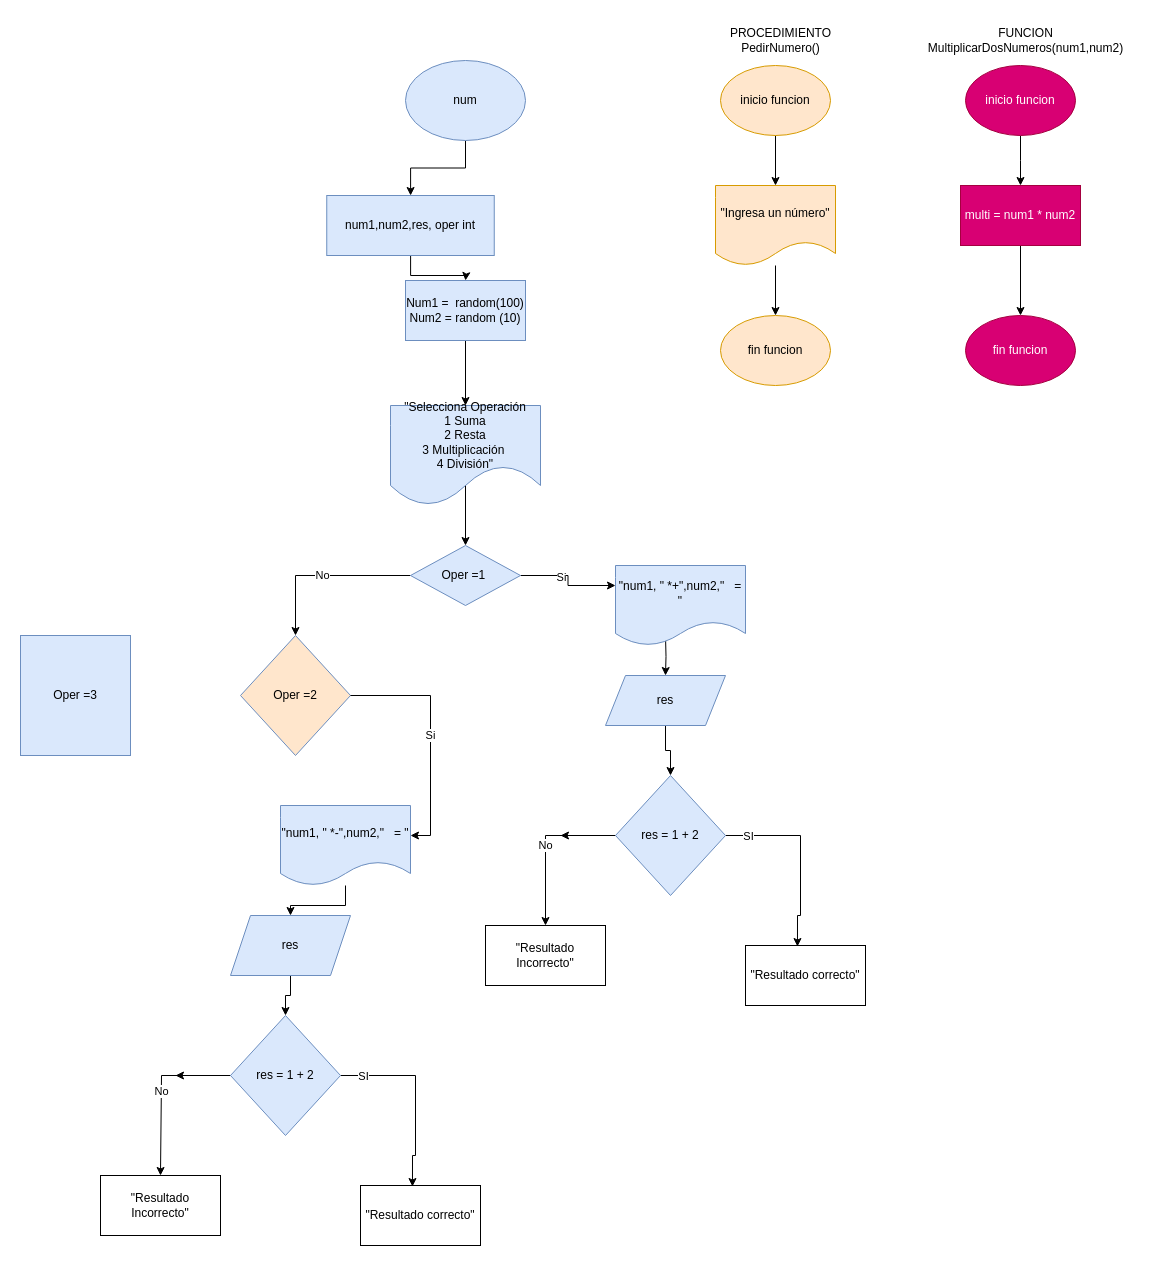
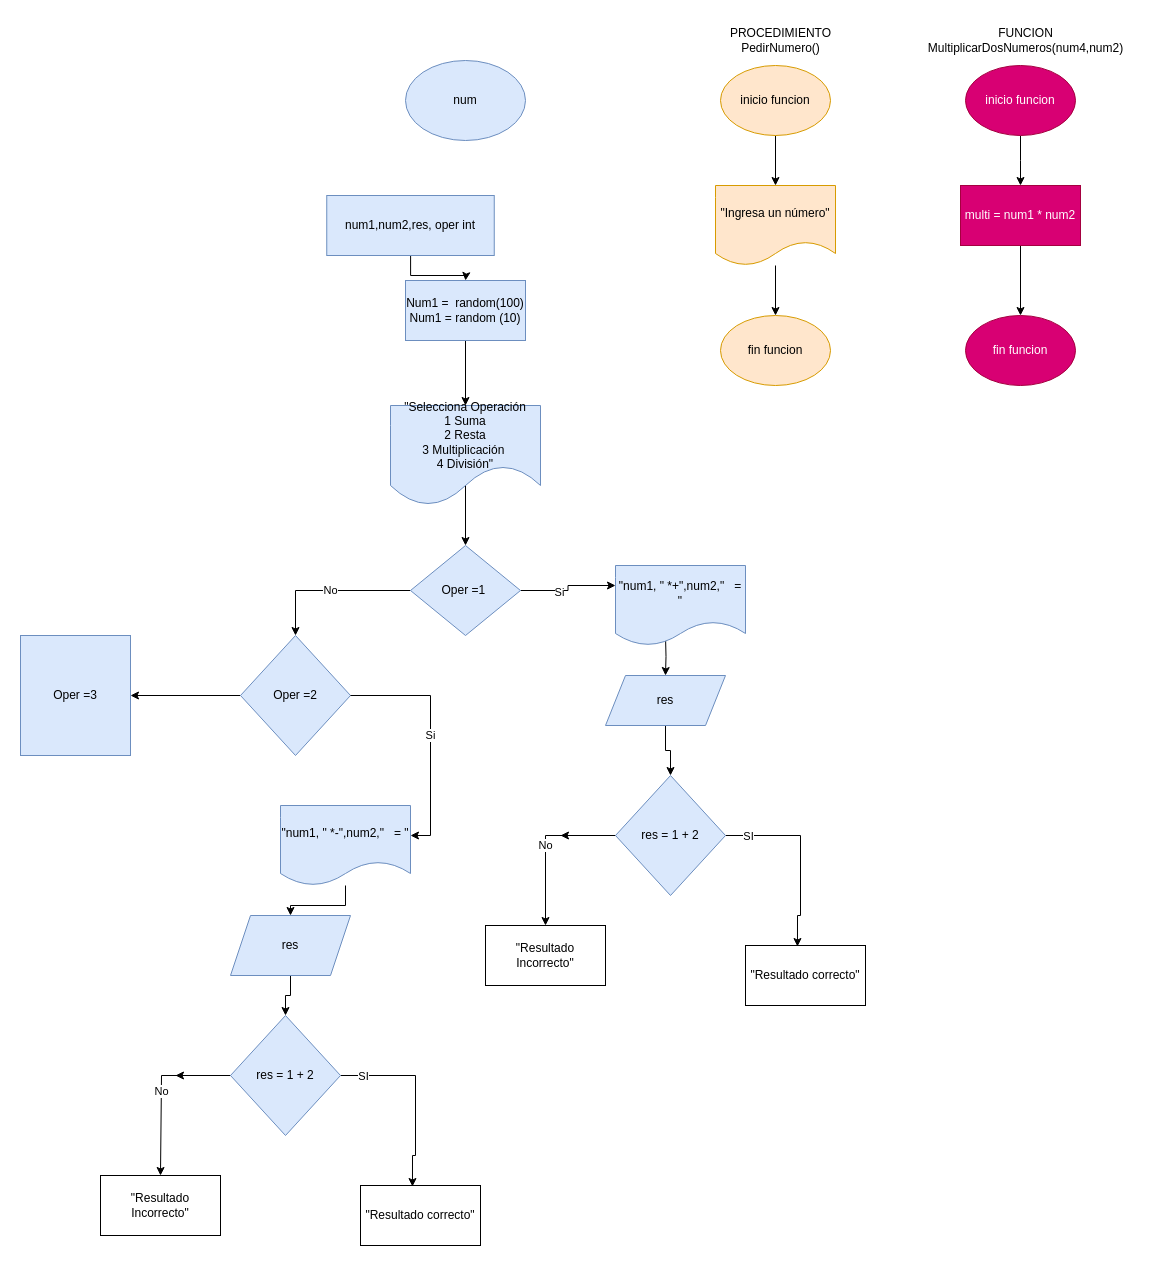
  <mxCell id="0" />
  <mxCell id="1" parent="0" />
- <mxCell id="2" value="" style="edgeStyle=orthogonalEdgeStyle;rounded=0;orthogonalLoop=1;jettySize=auto;html=1;" parent="1" source="3" target="5" edge="1"><mxGeometry relative="1" as="geometry" /></mxCell>
  <mxCell id="3" value="num" style="ellipse;whiteSpace=wrap;html=1;fillColor=#dae8fc;strokeColor=#6c8ebf;" parent="1" vertex="1"><mxGeometry x="405" y="60" width="120" height="80" as="geometry" /></mxCell>
  <mxCell id="4" value="" style="edgeStyle=orthogonalEdgeStyle;rounded=0;orthogonalLoop=1;jettySize=auto;html=1;" parent="1" source="5" edge="1"><mxGeometry relative="1" as="geometry"><mxPoint x="465" y="280" as="targetPoint" /></mxGeometry></mxCell>
  <mxCell id="5" value="num1,num2,res, oper int" style="whiteSpace=wrap;html=1;fillColor=#dae8fc;strokeColor=#6c8ebf;" parent="1" vertex="1"><mxGeometry x="326.25" y="195" width="167.5" height="60" as="geometry" /></mxCell>
  <mxCell id="6" value="" style="edgeStyle=orthogonalEdgeStyle;rounded=0;orthogonalLoop=1;jettySize=auto;html=1;" parent="1" target="8" edge="1"><mxGeometry relative="1" as="geometry"><mxPoint x="665" y="635" as="sourcePoint" /></mxGeometry></mxCell>
  <mxCell id="7" style="edgeStyle=orthogonalEdgeStyle;rounded=0;orthogonalLoop=1;jettySize=auto;html=1;entryX=0.5;entryY=0;entryDx=0;entryDy=0;" edge="1" parent="1" source="8" target="25"><mxGeometry relative="1" as="geometry" /></mxCell>
  <mxCell id="8" value="res" style="shape=parallelogram;perimeter=parallelogramPerimeter;whiteSpace=wrap;html=1;fixedSize=1;fillColor=#dae8fc;strokeColor=#6c8ebf;" parent="1" vertex="1"><mxGeometry x="605" y="675" width="120" height="50" as="geometry" /></mxCell>
  <mxCell id="9" value="" style="edgeStyle=orthogonalEdgeStyle;rounded=0;orthogonalLoop=1;jettySize=auto;html=1;" parent="1" source="10" target="12" edge="1"><mxGeometry relative="1" as="geometry" /></mxCell>
  <mxCell id="10" value="inicio funcion" style="ellipse;whiteSpace=wrap;html=1;fillColor=#ffe6cc;strokeColor=#d79b00;" parent="1" vertex="1"><mxGeometry x="720" y="65" width="110" height="70" as="geometry" /></mxCell>
  <mxCell id="11" value="" style="edgeStyle=orthogonalEdgeStyle;rounded=0;orthogonalLoop=1;jettySize=auto;html=1;" parent="1" source="12" target="13" edge="1"><mxGeometry relative="1" as="geometry" /></mxCell>
  <mxCell id="12" value="&quot;Ingresa un número&quot;" style="shape=document;whiteSpace=wrap;html=1;boundedLbl=1;fillColor=#ffe6cc;strokeColor=#d79b00;" parent="1" vertex="1"><mxGeometry x="715" y="185" width="120" height="80" as="geometry" /></mxCell>
  <mxCell id="13" value="fin funcion" style="ellipse;whiteSpace=wrap;html=1;fillColor=#ffe6cc;strokeColor=#d79b00;" parent="1" vertex="1"><mxGeometry x="720" y="315" width="110" height="70" as="geometry" /></mxCell>
  <mxCell id="14" value="PROCEDIMIENTO&lt;br&gt;PedirNumero()" style="text;html=1;align=center;verticalAlign=middle;resizable=0;points=[];autosize=1;strokeColor=none;fillColor=none;" parent="1" vertex="1"><mxGeometry x="720" y="20" width="120" height="40" as="geometry" /></mxCell>
  <mxCell id="15" value="" style="edgeStyle=orthogonalEdgeStyle;rounded=0;orthogonalLoop=1;jettySize=auto;html=1;" parent="1" source="16" edge="1"><mxGeometry relative="1" as="geometry"><mxPoint x="1020" y="185" as="targetPoint" /></mxGeometry></mxCell>
  <mxCell id="16" value="inicio funcion" style="ellipse;whiteSpace=wrap;html=1;fillColor=#d80073;strokeColor=#A50040;fontColor=#ffffff;" parent="1" vertex="1"><mxGeometry x="965" y="65" width="110" height="70" as="geometry" /></mxCell>
  <mxCell id="17" value="" style="edgeStyle=orthogonalEdgeStyle;rounded=0;orthogonalLoop=1;jettySize=auto;html=1;exitX=0.5;exitY=1;exitDx=0;exitDy=0;" parent="1" source="20" target="18" edge="1"><mxGeometry relative="1" as="geometry"><mxPoint x="1020" y="265" as="sourcePoint" /></mxGeometry></mxCell>
  <mxCell id="18" value="fin funcion" style="ellipse;whiteSpace=wrap;html=1;fillColor=#d80073;strokeColor=#A50040;fontColor=#ffffff;" parent="1" vertex="1"><mxGeometry x="965" y="315" width="110" height="70" as="geometry" /></mxCell>
- <mxCell id="19" value="FUNCION&lt;br&gt;MultiplicarDosNumeros(num1,num2)" style="text;html=1;align=center;verticalAlign=middle;resizable=0;points=[];autosize=1;strokeColor=none;fillColor=none;" parent="1" vertex="1"><mxGeometry x="915" y="20" width="220" height="40" as="geometry" /></mxCell>
+ <mxCell id="19" value="FUNCION&lt;br&gt;MultiplicarDosNumeros(num4,num2)" style="text;html=1;align=center;verticalAlign=middle;resizable=0;points=[];autosize=1;strokeColor=none;fillColor=none;" parent="1" vertex="1"><mxGeometry x="915" y="20" width="220" height="40" as="geometry" /></mxCell>
  <mxCell id="20" value="multi = num1 * num2" style="rounded=0;whiteSpace=wrap;html=1;fillColor=#d80073;fontColor=#ffffff;strokeColor=#A50040;" parent="1" vertex="1"><mxGeometry x="960" y="185" width="120" height="60" as="geometry" /></mxCell>
  <mxCell id="21" style="edgeStyle=orthogonalEdgeStyle;rounded=0;orthogonalLoop=1;jettySize=auto;html=1;entryX=0.433;entryY=0.017;entryDx=0;entryDy=0;entryPerimeter=0;" parent="1" source="25" target="42" edge="1"><mxGeometry relative="1" as="geometry"><mxPoint x="800" y="925" as="targetPoint" /><Array as="points"><mxPoint x="800" y="835" /><mxPoint x="800" y="915" /><mxPoint x="797" y="915" /></Array></mxGeometry></mxCell>
  <mxCell id="22" value="SI" style="edgeLabel;html=1;align=center;verticalAlign=middle;resizable=0;points=[];" parent="21" vertex="1" connectable="0"><mxGeometry x="-0.769" relative="1" as="geometry"><mxPoint as="offset" /></mxGeometry></mxCell>
  <mxCell id="23" style="edgeStyle=orthogonalEdgeStyle;rounded=0;orthogonalLoop=1;jettySize=auto;html=1;entryX=1;entryY=0.5;entryDx=0;entryDy=0;" edge="1" parent="1" source="25"><mxGeometry relative="1" as="geometry"><mxPoint x="560" y="835" as="targetPoint" /></mxGeometry></mxCell>
  <mxCell id="24" value="No" style="edgeStyle=orthogonalEdgeStyle;rounded=0;orthogonalLoop=1;jettySize=auto;html=1;entryX=0.5;entryY=0;entryDx=0;entryDy=0;" edge="1" parent="1" source="25" target="41"><mxGeometry relative="1" as="geometry"><mxPoint x="540" y="915" as="targetPoint" /></mxGeometry></mxCell>
  <mxCell id="25" value="res = 1 + 2" style="rhombus;whiteSpace=wrap;html=1;fillColor=#dae8fc;strokeColor=#6c8ebf;" parent="1" vertex="1"><mxGeometry x="615" y="775" width="110" height="120" as="geometry" /></mxCell>
  <mxCell id="26" style="edgeStyle=orthogonalEdgeStyle;rounded=0;orthogonalLoop=1;jettySize=auto;html=1;" edge="1" parent="1" source="27" target="29"><mxGeometry relative="1" as="geometry" /></mxCell>
- <mxCell id="27" value="Num1 =&amp;nbsp; random(100)&lt;br&gt;Num2 = random (10)&lt;br&gt;" style="rounded=0;whiteSpace=wrap;html=1;fillColor=#dae8fc;strokeColor=#6c8ebf;" vertex="1" parent="1"><mxGeometry x="405" y="280" width="120" height="60" as="geometry" /></mxCell>
+ <mxCell id="27" value="Num1 =&amp;nbsp; random(100)&lt;br&gt;Num1 = random (10)&lt;br&gt;" style="rounded=0;whiteSpace=wrap;html=1;fillColor=#dae8fc;strokeColor=#6c8ebf;" vertex="1" parent="1"><mxGeometry x="405" y="280" width="120" height="60" as="geometry" /></mxCell>
  <mxCell id="28" value="" style="edgeStyle=orthogonalEdgeStyle;rounded=0;orthogonalLoop=1;jettySize=auto;html=1;exitX=0.5;exitY=0.79;exitDx=0;exitDy=0;exitPerimeter=0;" edge="1" parent="1" source="29" target="33"><mxGeometry relative="1" as="geometry"><Array as="points" /></mxGeometry></mxCell>
  <mxCell id="29" value="&quot;Selecciona Operación&lt;br&gt;1 Suma&lt;br&gt;2 Resta&lt;br&gt;3 Multiplicación&amp;nbsp;&lt;br&gt;4 División&quot;" style="shape=document;whiteSpace=wrap;html=1;boundedLbl=1;fillColor=#dae8fc;strokeColor=#6c8ebf;size=0.4;" vertex="1" parent="1"><mxGeometry x="390" y="405" width="150" height="100" as="geometry" /></mxCell>
  <mxCell id="30" style="edgeStyle=orthogonalEdgeStyle;rounded=0;orthogonalLoop=1;jettySize=auto;html=1;entryX=0;entryY=0.25;entryDx=0;entryDy=0;" edge="1" parent="1" source="33" target="34"><mxGeometry relative="1" as="geometry" /></mxCell>
  <mxCell id="31" value="Si" style="edgeLabel;html=1;align=center;verticalAlign=middle;resizable=0;points=[];" vertex="1" connectable="0" parent="30"><mxGeometry x="-0.24" y="-1" relative="1" as="geometry"><mxPoint as="offset" /></mxGeometry></mxCell>
  <mxCell id="32" value="No" style="edgeStyle=orthogonalEdgeStyle;rounded=0;orthogonalLoop=1;jettySize=auto;html=1;entryX=0.5;entryY=0;entryDx=0;entryDy=0;" edge="1" parent="1" source="33" target="36"><mxGeometry relative="1" as="geometry" /></mxCell>
- <mxCell id="33" value="Oper =1&amp;nbsp;" style="rhombus;whiteSpace=wrap;html=1;fillColor=#dae8fc;strokeColor=#6c8ebf;" vertex="1" parent="1"><mxGeometry x="410" y="545" width="110" height="60" as="geometry" /></mxCell>
+ <mxCell id="33" value="Oper =1&amp;nbsp;" style="rhombus;whiteSpace=wrap;html=1;fillColor=#dae8fc;strokeColor=#6c8ebf;" vertex="1" parent="1"><mxGeometry x="410" y="545" width="110" height="90" as="geometry" /></mxCell>
  <mxCell id="34" value="&quot;num1, &quot; *+&quot;,num2,&quot;&amp;nbsp; &amp;nbsp;= &quot;" style="shape=document;whiteSpace=wrap;html=1;boundedLbl=1;fillColor=#dae8fc;strokeColor=#6c8ebf;" vertex="1" parent="1"><mxGeometry x="615" y="565" width="130" height="80" as="geometry" /></mxCell>
- <mxCell id="36" value="Oper =2" style="rhombus;whiteSpace=wrap;html=1;fillColor=#ffe6cc;strokeColor=#6c8ebf;" vertex="1" parent="1"><mxGeometry x="240" y="635" width="110" height="120" as="geometry" /></mxCell>
+ <mxCell id="35" style="edgeStyle=orthogonalEdgeStyle;rounded=0;orthogonalLoop=1;jettySize=auto;html=1;entryX=1;entryY=0.5;entryDx=0;entryDy=0;" edge="1" parent="1" source="36" target="51"><mxGeometry relative="1" as="geometry" /></mxCell>
+ <mxCell id="36" value="Oper =2" style="rhombus;whiteSpace=wrap;html=1;fillColor=#dae8fc;strokeColor=#6c8ebf;" vertex="1" parent="1"><mxGeometry x="240" y="635" width="110" height="120" as="geometry" /></mxCell>
  <mxCell id="37" style="edgeStyle=orthogonalEdgeStyle;rounded=0;orthogonalLoop=1;jettySize=auto;html=1;entryX=0.5;entryY=0;entryDx=0;entryDy=0;" edge="1" parent="1" source="38" target="40"><mxGeometry relative="1" as="geometry" /></mxCell>
  <mxCell id="38" value="&quot;num1, &quot; *-&quot;,num2,&quot;&amp;nbsp; &amp;nbsp;= &quot;" style="shape=document;whiteSpace=wrap;html=1;boundedLbl=1;fillColor=#dae8fc;strokeColor=#6c8ebf;" vertex="1" parent="1"><mxGeometry x="280" y="805" width="130" height="80" as="geometry" /></mxCell>
  <mxCell id="39" style="edgeStyle=orthogonalEdgeStyle;rounded=0;orthogonalLoop=1;jettySize=auto;html=1;entryX=0.5;entryY=0;entryDx=0;entryDy=0;" edge="1" parent="1" source="40" target="47"><mxGeometry relative="1" as="geometry" /></mxCell>
  <mxCell id="40" value="res" style="shape=parallelogram;perimeter=parallelogramPerimeter;whiteSpace=wrap;html=1;fixedSize=1;fillColor=#dae8fc;strokeColor=#6c8ebf;" vertex="1" parent="1"><mxGeometry x="230" y="915" width="120" height="60" as="geometry" /></mxCell>
  <mxCell id="41" value="&quot;Resultado Incorrecto&quot;" style="rounded=0;whiteSpace=wrap;html=1;" vertex="1" parent="1"><mxGeometry x="485" y="925" width="120" height="60" as="geometry" /></mxCell>
  <mxCell id="42" value="&quot;Resultado correcto&quot;" style="rounded=0;whiteSpace=wrap;html=1;" vertex="1" parent="1"><mxGeometry x="745" y="945" width="120" height="60" as="geometry" /></mxCell>
  <mxCell id="43" style="edgeStyle=orthogonalEdgeStyle;rounded=0;orthogonalLoop=1;jettySize=auto;html=1;entryX=0.433;entryY=0.017;entryDx=0;entryDy=0;entryPerimeter=0;" edge="1" parent="1" source="47" target="48"><mxGeometry relative="1" as="geometry"><mxPoint x="415" y="1165" as="targetPoint" /><Array as="points"><mxPoint x="415" y="1075" /><mxPoint x="415" y="1155" /><mxPoint x="412" y="1155" /></Array></mxGeometry></mxCell>
  <mxCell id="44" value="SI" style="edgeLabel;html=1;align=center;verticalAlign=middle;resizable=0;points=[];" vertex="1" connectable="0" parent="43"><mxGeometry x="-0.769" relative="1" as="geometry"><mxPoint as="offset" /></mxGeometry></mxCell>
  <mxCell id="45" style="edgeStyle=orthogonalEdgeStyle;rounded=0;orthogonalLoop=1;jettySize=auto;html=1;entryX=1;entryY=0.5;entryDx=0;entryDy=0;" edge="1" parent="1" source="47"><mxGeometry relative="1" as="geometry"><mxPoint x="175" y="1075" as="targetPoint" /></mxGeometry></mxCell>
  <mxCell id="46" value="No" style="edgeStyle=orthogonalEdgeStyle;rounded=0;orthogonalLoop=1;jettySize=auto;html=1;entryX=0.5;entryY=0;entryDx=0;entryDy=0;" edge="1" parent="1" source="47" target="49"><mxGeometry relative="1" as="geometry"><mxPoint x="160" y="1165" as="targetPoint" /><Array as="points"><mxPoint x="161" y="1075" /></Array></mxGeometry></mxCell>
  <mxCell id="47" value="res = 1 + 2" style="rhombus;whiteSpace=wrap;html=1;fillColor=#dae8fc;strokeColor=#6c8ebf;" vertex="1" parent="1"><mxGeometry x="230" y="1015" width="110" height="120" as="geometry" /></mxCell>
  <mxCell id="48" value="&quot;Resultado correcto&quot;" style="rounded=0;whiteSpace=wrap;html=1;" vertex="1" parent="1"><mxGeometry x="360" y="1185" width="120" height="60" as="geometry" /></mxCell>
  <mxCell id="49" value="&quot;Resultado Incorrecto&quot;" style="rounded=0;whiteSpace=wrap;html=1;" vertex="1" parent="1"><mxGeometry x="100" y="1175" width="120" height="60" as="geometry" /></mxCell>
  <mxCell id="50" value="Si" style="edgeStyle=orthogonalEdgeStyle;rounded=0;orthogonalLoop=1;jettySize=auto;html=1;entryX=1;entryY=0.375;entryDx=0;entryDy=0;entryPerimeter=0;" edge="1" parent="1" source="36" target="38"><mxGeometry relative="1" as="geometry"><Array as="points"><mxPoint x="430" y="695" /><mxPoint x="430" y="835" /></Array></mxGeometry></mxCell>
  <mxCell id="51" value="Oper =3" style="whiteSpace=wrap;html=1;fillColor=#dae8fc;strokeColor=#6c8ebf;rounded=0;" vertex="1" parent="1"><mxGeometry x="20" y="635" width="110" height="120" as="geometry" /></mxCell>
